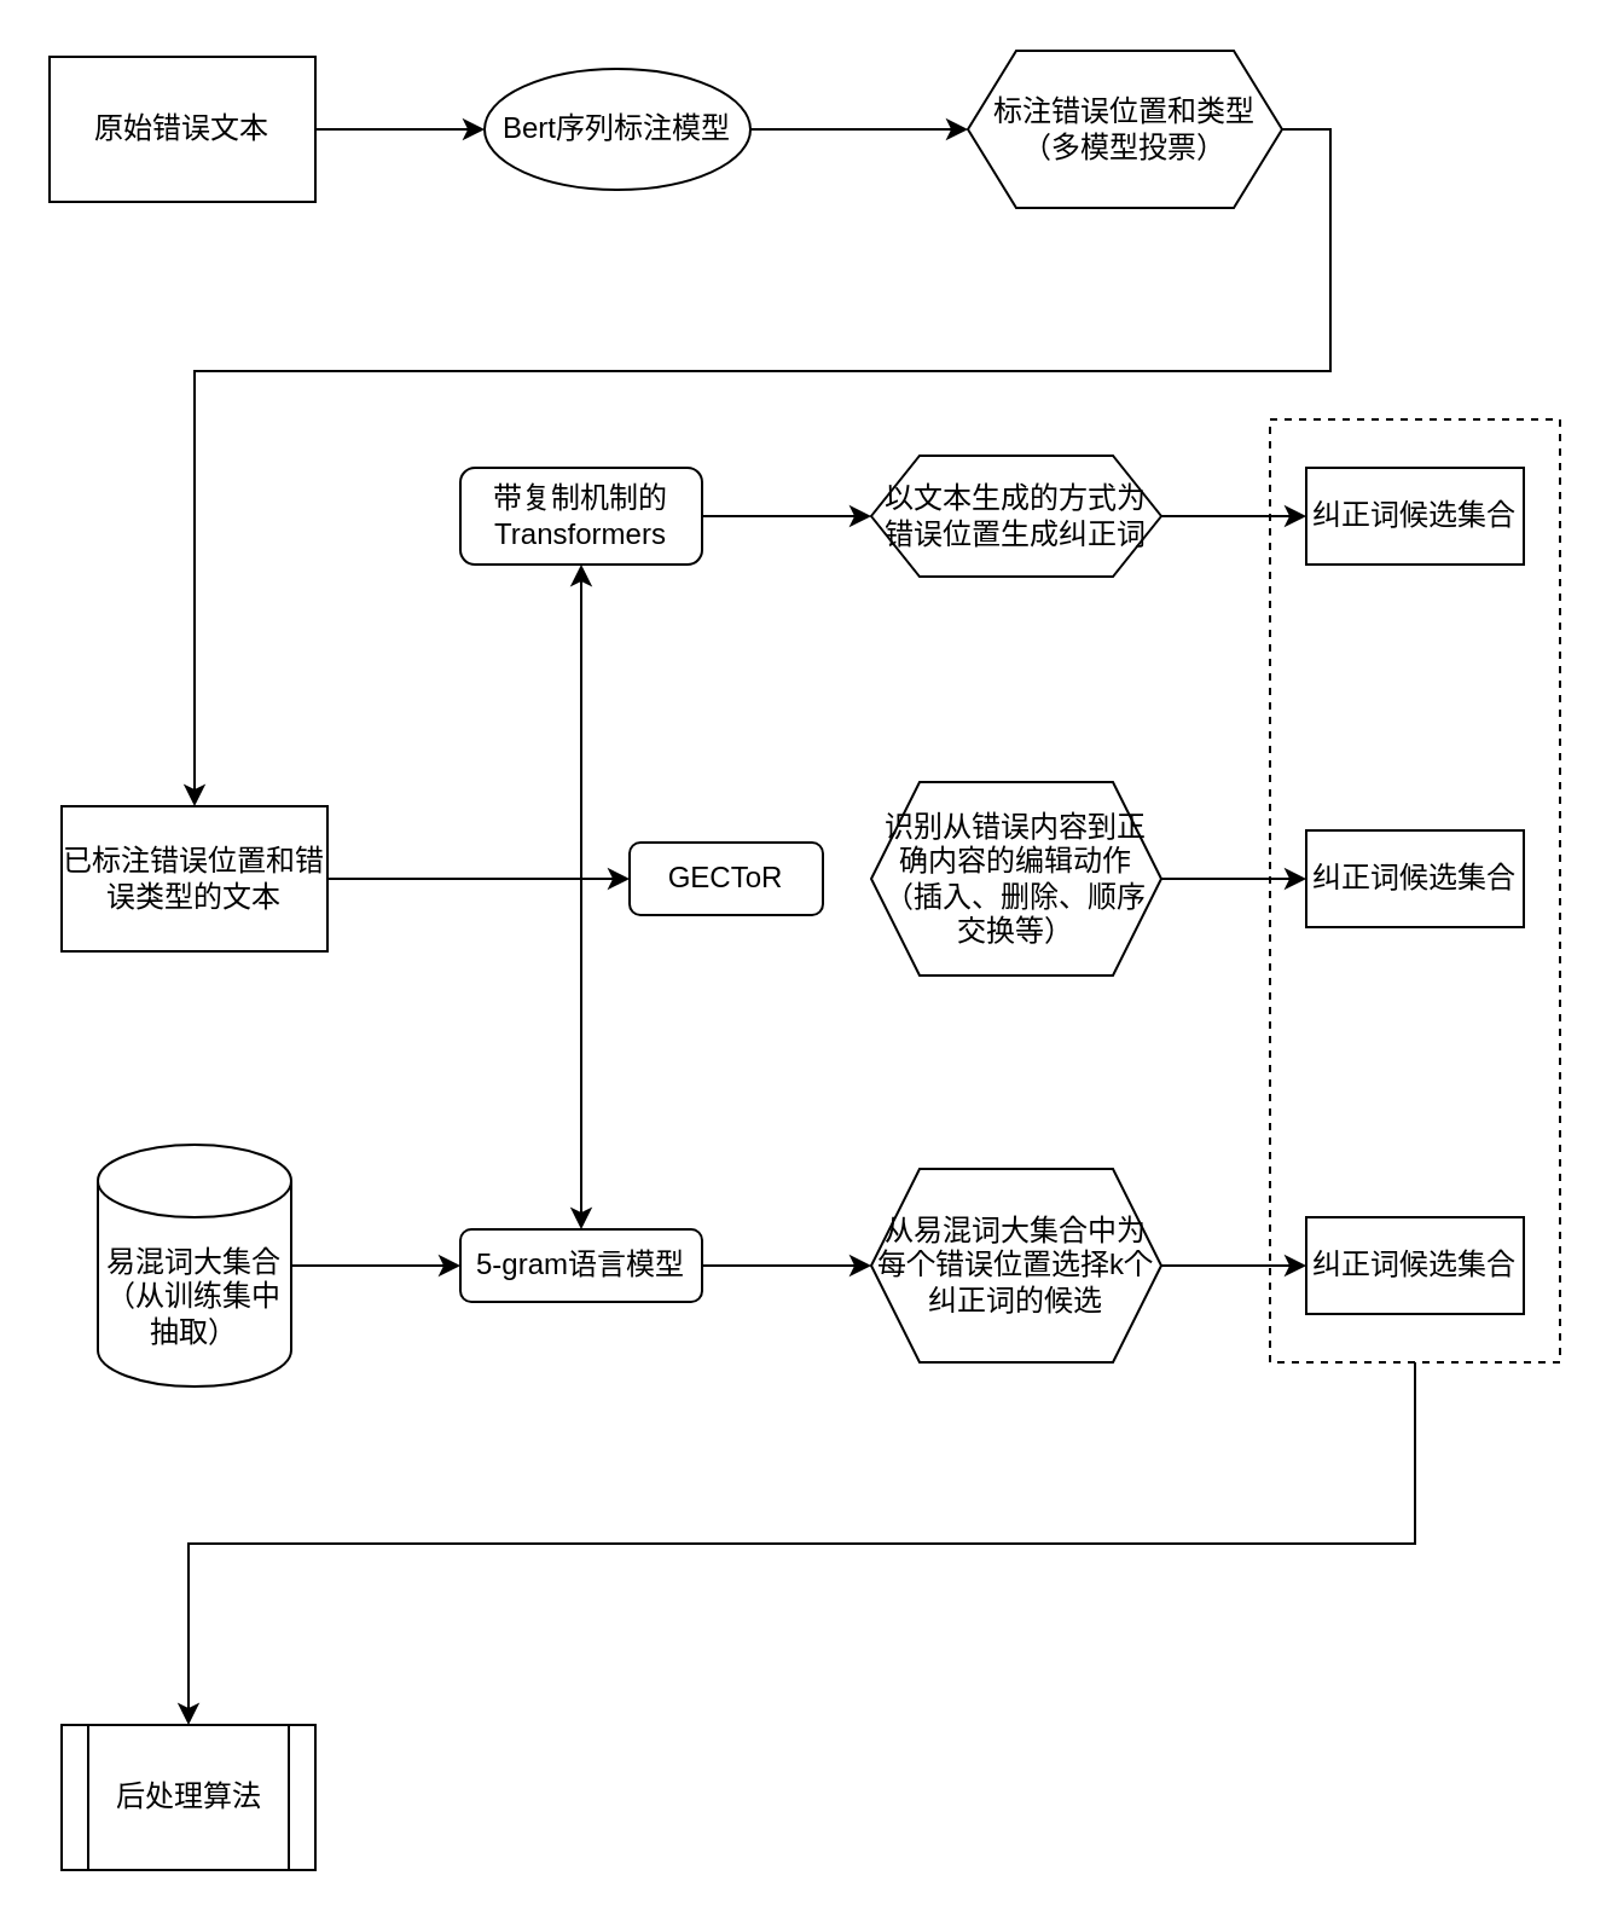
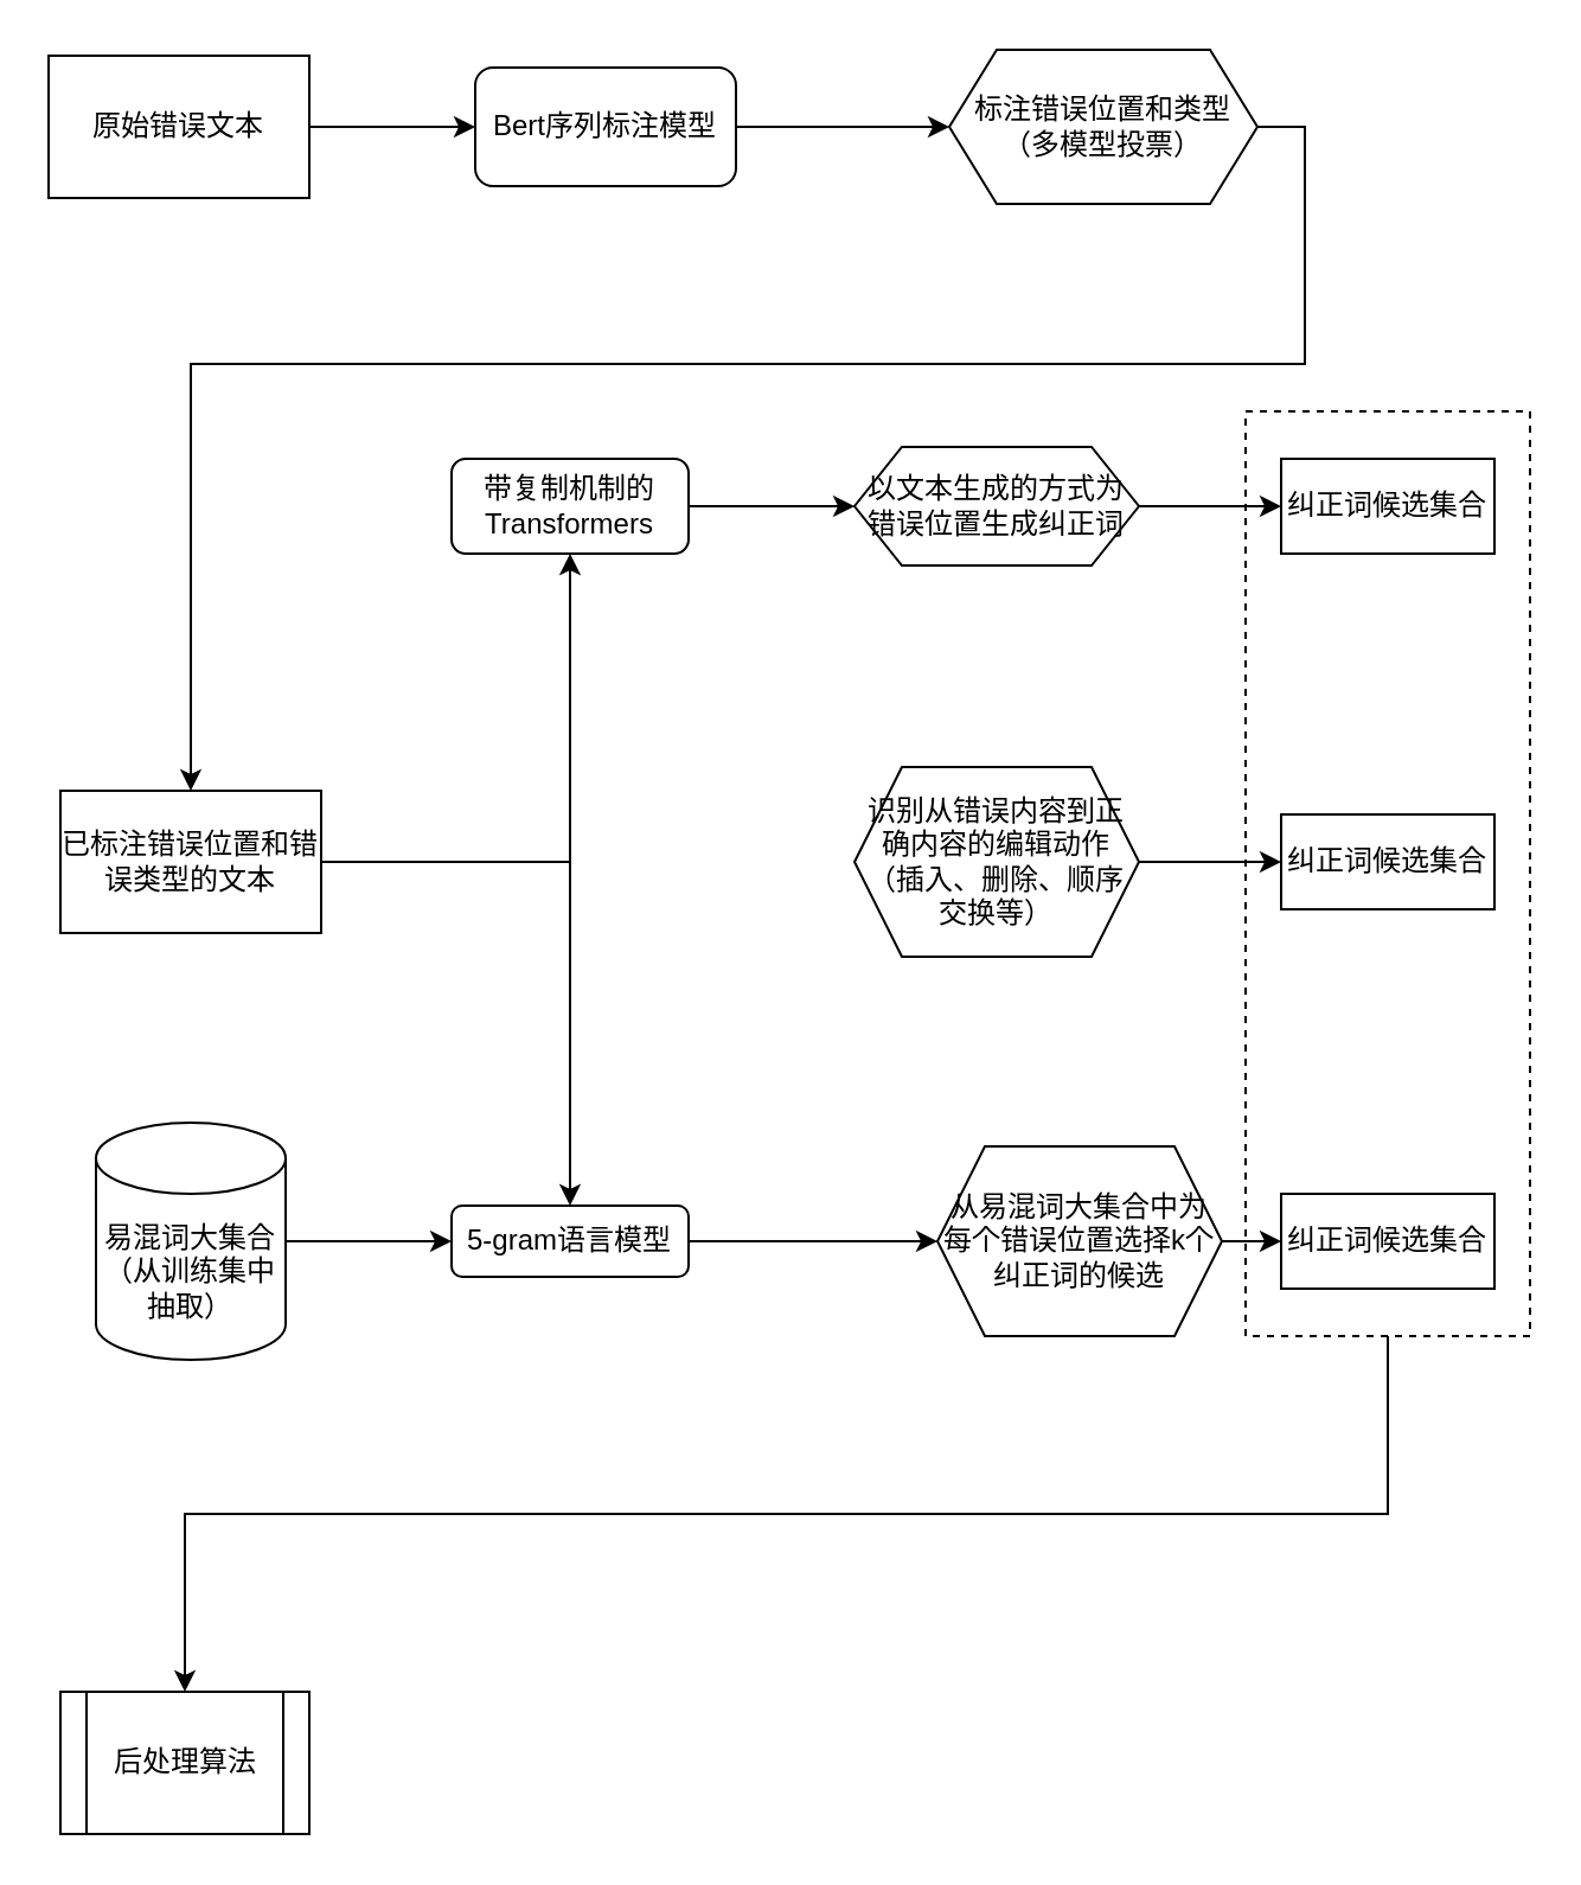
  <mxCell id="0" />
  <mxCell id="1" parent="0" />
  <mxCell id="2" style="edgeStyle=orthogonalEdgeStyle;rounded=0;orthogonalLoop=1;jettySize=auto;html=1;exitX=0.5;exitY=1;exitDx=0;exitDy=0;entryX=0.5;entryY=0;entryDx=0;entryDy=0;" edge="1" parent="1" source="3" target="30"><mxGeometry relative="1" as="geometry" /></mxCell>
  <mxCell id="3" value="" style="rounded=0;whiteSpace=wrap;html=1;dashed=1;" vertex="1" parent="1"><mxGeometry x="525" y="173" width="120" height="390" as="geometry" /></mxCell>
  <mxCell id="4" style="edgeStyle=orthogonalEdgeStyle;rounded=0;orthogonalLoop=1;jettySize=auto;html=1;exitX=1;exitY=0.5;exitDx=0;exitDy=0;entryX=0.5;entryY=0;entryDx=0;entryDy=0;" edge="1" parent="1" source="14" target="6"><mxGeometry relative="1" as="geometry"><mxPoint x="110" y="303" as="sourcePoint" /></mxGeometry></mxCell>
  <mxCell id="5" style="edgeStyle=orthogonalEdgeStyle;rounded=0;orthogonalLoop=1;jettySize=auto;html=1;exitX=1;exitY=0.5;exitDx=0;exitDy=0;entryX=0;entryY=0.5;entryDx=0;entryDy=0;" edge="1" parent="1" source="6" target="10"><mxGeometry relative="1" as="geometry" /></mxCell>
  <mxCell id="6" value="5-gram语言模型" style="rounded=1;whiteSpace=wrap;html=1;" vertex="1" parent="1"><mxGeometry x="190" y="508" width="100" height="30" as="geometry" /></mxCell>
  <mxCell id="7" style="edgeStyle=orthogonalEdgeStyle;rounded=0;orthogonalLoop=1;jettySize=auto;html=1;exitX=1;exitY=0.5;exitDx=0;exitDy=0;exitPerimeter=0;entryX=0;entryY=0.5;entryDx=0;entryDy=0;" edge="1" parent="1" source="8" target="6"><mxGeometry relative="1" as="geometry" /></mxCell>
  <mxCell id="8" value="易混词大集合&lt;br&gt;（从训练集中抽取）" style="shape=cylinder3;whiteSpace=wrap;html=1;boundedLbl=1;backgroundOutline=1;size=15;" vertex="1" parent="1"><mxGeometry x="40" y="473" width="80" height="100" as="geometry" /></mxCell>
  <mxCell id="9" value="" style="edgeStyle=orthogonalEdgeStyle;rounded=0;orthogonalLoop=1;jettySize=auto;html=1;" edge="1" parent="1" source="10" target="11"><mxGeometry relative="1" as="geometry" /></mxCell>
- <mxCell id="10" value="从易混词大集合中为每个错误位置选择k个纠正词的候选" style="shape=hexagon;perimeter=hexagonPerimeter2;whiteSpace=wrap;html=1;fixedSize=1;" vertex="1" parent="1"><mxGeometry x="360" y="483" width="120" height="80" as="geometry" /></mxCell>
+ <mxCell id="10" value="从易混词大集合中为每个错误位置选择k个纠正词的候选" style="shape=hexagon;perimeter=hexagonPerimeter2;whiteSpace=wrap;html=1;fixedSize=1;" vertex="1" parent="1"><mxGeometry x="395" y="483" width="120" height="80" as="geometry" /></mxCell>
  <mxCell id="11" value="纠正词候选集合" style="whiteSpace=wrap;html=1;" vertex="1" parent="1"><mxGeometry x="540" y="503" width="90" height="40" as="geometry" /></mxCell>
  <mxCell id="12" style="edgeStyle=orthogonalEdgeStyle;rounded=0;orthogonalLoop=1;jettySize=auto;html=1;exitX=1;exitY=0.5;exitDx=0;exitDy=0;entryX=0.5;entryY=1;entryDx=0;entryDy=0;" edge="1" parent="1" source="14" target="22"><mxGeometry relative="1" as="geometry" /></mxCell>
- <mxCell id="13" style="edgeStyle=orthogonalEdgeStyle;rounded=0;orthogonalLoop=1;jettySize=auto;html=1;exitX=1;exitY=0.5;exitDx=0;exitDy=0;" edge="1" parent="1" source="14" target="25"><mxGeometry relative="1" as="geometry" /></mxCell>
  <mxCell id="14" value="&lt;span style=&quot;&quot;&gt;已标注错误位置和错误类型的文本&lt;/span&gt;" style="rounded=0;whiteSpace=wrap;html=1;" vertex="1" parent="1"><mxGeometry x="25" y="333" width="110" height="60" as="geometry" /></mxCell>
  <mxCell id="15" style="edgeStyle=orthogonalEdgeStyle;rounded=0;orthogonalLoop=1;jettySize=auto;html=1;exitX=1;exitY=0.5;exitDx=0;exitDy=0;entryX=0;entryY=0.5;entryDx=0;entryDy=0;" edge="1" parent="1" source="16" target="18"><mxGeometry relative="1" as="geometry" /></mxCell>
  <mxCell id="16" value="&lt;span style=&quot;&quot;&gt;原始错误文本&lt;/span&gt;" style="rounded=0;whiteSpace=wrap;html=1;" vertex="1" parent="1"><mxGeometry x="20" y="23" width="110" height="60" as="geometry" /></mxCell>
  <mxCell id="17" style="edgeStyle=orthogonalEdgeStyle;rounded=0;orthogonalLoop=1;jettySize=auto;html=1;exitX=1;exitY=0.5;exitDx=0;exitDy=0;entryX=0;entryY=0.5;entryDx=0;entryDy=0;" edge="1" parent="1" source="18" target="20"><mxGeometry relative="1" as="geometry" /></mxCell>
- <mxCell id="18" value="Bert序列标注模型" style="ellipse;whiteSpace=wrap;html=1;" vertex="1" parent="1"><mxGeometry x="200" y="28" width="110" height="50" as="geometry" /></mxCell>
+ <mxCell id="18" value="Bert序列标注模型" style="rounded=1;whiteSpace=wrap;html=1;" vertex="1" parent="1"><mxGeometry x="200" y="28" width="110" height="50" as="geometry" /></mxCell>
  <mxCell id="19" style="edgeStyle=orthogonalEdgeStyle;rounded=0;orthogonalLoop=1;jettySize=auto;html=1;exitX=1;exitY=0.5;exitDx=0;exitDy=0;entryX=0.5;entryY=0;entryDx=0;entryDy=0;" edge="1" parent="1" source="20" target="14"><mxGeometry relative="1" as="geometry"><Array as="points"><mxPoint x="550" y="53" /><mxPoint x="550" y="153" /><mxPoint x="80" y="153" /></Array></mxGeometry></mxCell>
  <mxCell id="20" value="标注错误位置和类型&lt;br&gt;（多模型投票）" style="shape=hexagon;perimeter=hexagonPerimeter2;whiteSpace=wrap;html=1;fixedSize=1;" vertex="1" parent="1"><mxGeometry x="400" y="20.5" width="130" height="65" as="geometry" /></mxCell>
  <mxCell id="21" style="edgeStyle=orthogonalEdgeStyle;rounded=0;orthogonalLoop=1;jettySize=auto;html=1;exitX=1;exitY=0.5;exitDx=0;exitDy=0;entryX=0;entryY=0.5;entryDx=0;entryDy=0;" edge="1" parent="1" source="22" target="24"><mxGeometry relative="1" as="geometry" /></mxCell>
  <mxCell id="22" value="带复制机制的Transformers" style="rounded=1;whiteSpace=wrap;html=1;" vertex="1" parent="1"><mxGeometry x="190" y="193" width="100" height="40" as="geometry" /></mxCell>
  <mxCell id="23" style="edgeStyle=orthogonalEdgeStyle;rounded=0;orthogonalLoop=1;jettySize=auto;html=1;exitX=1;exitY=0.5;exitDx=0;exitDy=0;entryX=0;entryY=0.5;entryDx=0;entryDy=0;" edge="1" parent="1" source="24" target="29"><mxGeometry relative="1" as="geometry" /></mxCell>
  <mxCell id="24" value="以文本生成的方式为错误位置生成纠正词" style="shape=hexagon;perimeter=hexagonPerimeter2;whiteSpace=wrap;html=1;fixedSize=1;" vertex="1" parent="1"><mxGeometry x="360" y="188" width="120" height="50" as="geometry" /></mxCell>
- <mxCell id="25" value="GECToR" style="rounded=1;whiteSpace=wrap;html=1;" vertex="1" parent="1"><mxGeometry x="260" y="348" width="80" height="30" as="geometry" /></mxCell>
  <mxCell id="26" value="" style="edgeStyle=orthogonalEdgeStyle;rounded=0;orthogonalLoop=1;jettySize=auto;html=1;" edge="1" parent="1" source="27" target="28"><mxGeometry relative="1" as="geometry" /></mxCell>
  <mxCell id="27" value="识别从错误内容到正确内容的编辑动作（插入、删除、顺序交换等）" style="shape=hexagon;perimeter=hexagonPerimeter2;whiteSpace=wrap;html=1;fixedSize=1;" vertex="1" parent="1"><mxGeometry x="360" y="323" width="120" height="80" as="geometry" /></mxCell>
  <mxCell id="28" value="&lt;span style=&quot;&quot;&gt;纠正词候选集合&lt;/span&gt;" style="whiteSpace=wrap;html=1;" vertex="1" parent="1"><mxGeometry x="540" y="343" width="90" height="40" as="geometry" /></mxCell>
  <mxCell id="29" value="&lt;span style=&quot;&quot;&gt;纠正词候选集合&lt;/span&gt;" style="whiteSpace=wrap;html=1;" vertex="1" parent="1"><mxGeometry x="540" y="193" width="90" height="40" as="geometry" /></mxCell>
  <mxCell id="30" value="后处理算法" style="shape=process;whiteSpace=wrap;html=1;backgroundOutline=1;" vertex="1" parent="1"><mxGeometry x="25" y="713" width="105" height="60" as="geometry" /></mxCell>
